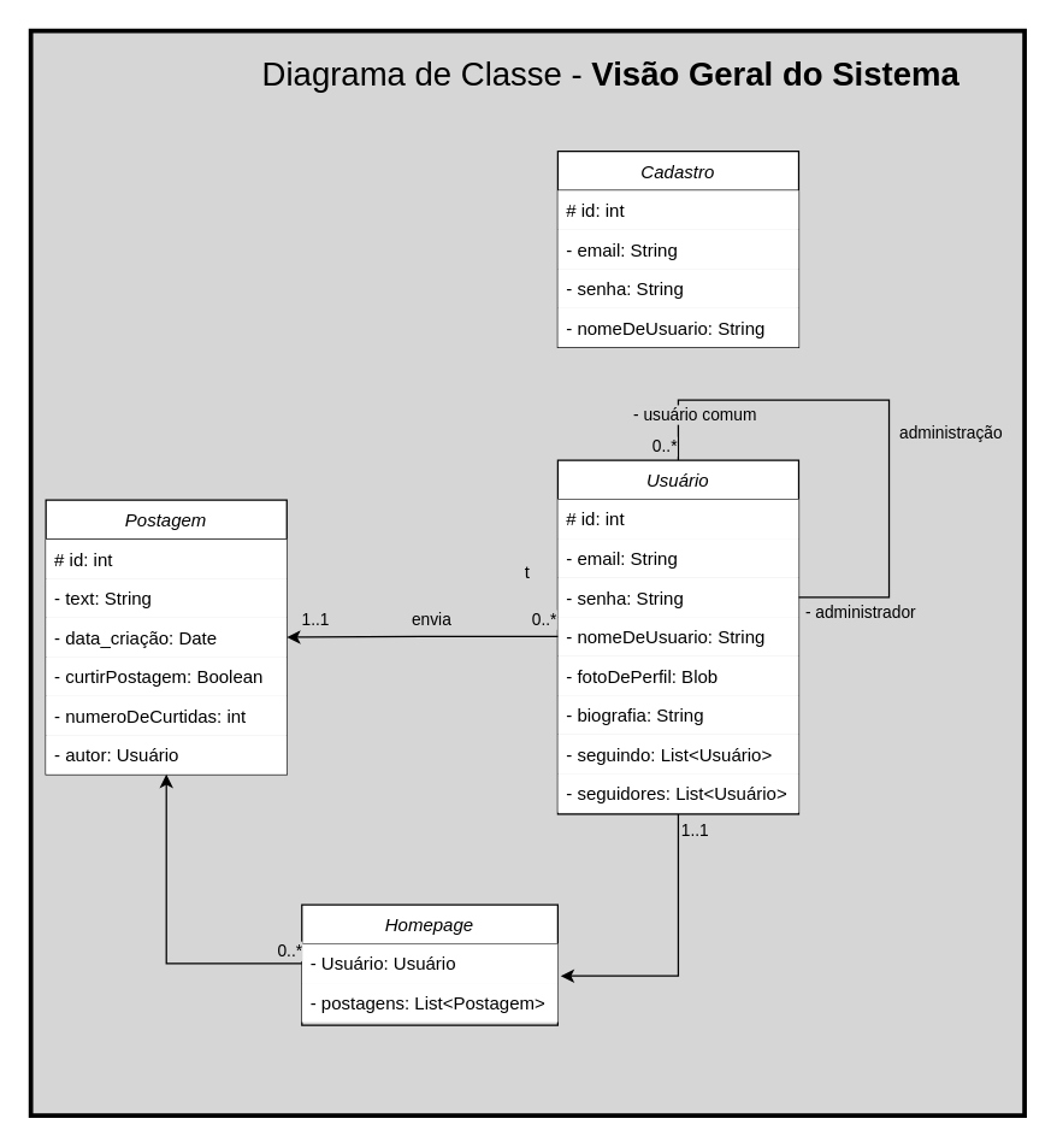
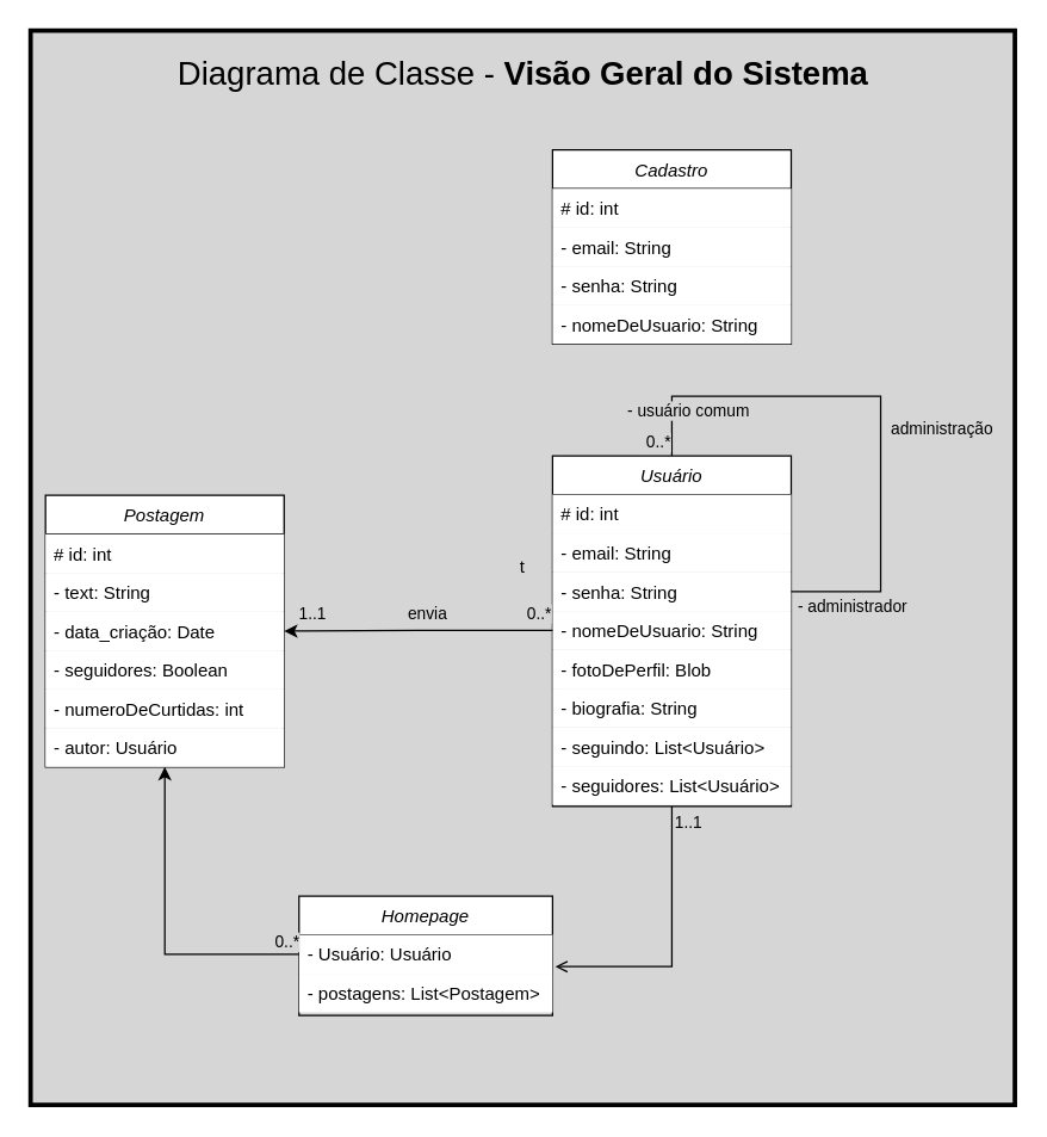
  <mxCell id="0" />
  <mxCell id="1" parent="0" />
  <mxCell id="2" value="t" style="rounded=0;whiteSpace=wrap;html=1;font-weight:bold;strokeWidth=3;perimeterSpacing=0;fillColor=#D6D6D6;fillStyle=solid;" vertex="1" parent="1"><mxGeometry x="20" y="20" width="660" height="720" as="geometry" /></mxCell>
  <mxCell id="3" value="Usuário" style="swimlane;fontStyle=2;align=center;verticalAlign=top;childLayout=stackLayout;horizontal=1;startSize=26;horizontalStack=0;resizeParent=1;resizeLast=0;collapsible=1;marginBottom=0;rounded=0;shadow=0;strokeWidth=1;" parent="1" vertex="1"><mxGeometry x="370" y="305" width="160" height="235" as="geometry"><mxRectangle x="220" y="560" width="160" height="26" as="alternateBounds" /></mxGeometry></mxCell>
  <mxCell id="4" value="# id: int" style="text;align=left;verticalAlign=top;spacingLeft=4;spacingRight=4;overflow=hidden;rotatable=0;points=[[0,0.5],[1,0.5]];portConstraint=eastwest;fillColor=default;" parent="3" vertex="1"><mxGeometry y="26" width="160" height="26" as="geometry" /></mxCell>
  <mxCell id="5" value="- email: String" style="text;align=left;verticalAlign=top;spacingLeft=4;spacingRight=4;overflow=hidden;rotatable=0;points=[[0,0.5],[1,0.5]];portConstraint=eastwest;rounded=0;shadow=0;html=0;fillColor=default;" parent="3" vertex="1"><mxGeometry y="52" width="160" height="26" as="geometry" /></mxCell>
  <mxCell id="6" value="- senha: String" style="text;align=left;verticalAlign=top;spacingLeft=4;spacingRight=4;overflow=hidden;rotatable=0;points=[[0,0.5],[1,0.5]];portConstraint=eastwest;rounded=0;shadow=0;html=0;fillColor=default;" parent="3" vertex="1"><mxGeometry y="78" width="160" height="26" as="geometry" /></mxCell>
  <mxCell id="7" value="" style="endArrow=none;html=1;rounded=0;exitX=1;exitY=0.5;exitDx=0;exitDy=0;entryX=0.5;entryY=0;entryDx=0;entryDy=0;" parent="3" source="6" target="3" edge="1"><mxGeometry width="50" height="50" relative="1" as="geometry"><mxPoint x="190" y="100" as="sourcePoint" /><mxPoint x="240" y="50" as="targetPoint" /><Array as="points"><mxPoint x="220" y="91" /><mxPoint x="220" y="-40" /><mxPoint x="80" y="-40" /></Array></mxGeometry></mxCell>
  <mxCell id="8" value="administração" style="edgeLabel;html=1;align=center;verticalAlign=middle;resizable=0;points=[];labelBackgroundColor=#d6d6d6;" parent="7" vertex="1" connectable="0"><mxGeometry x="-0.162" relative="1" as="geometry"><mxPoint x="40" y="-15" as="offset" /></mxGeometry></mxCell>
  <mxCell id="9" value="- administrador" style="edgeLabel;html=1;align=center;verticalAlign=middle;resizable=0;points=[];labelBackgroundColor=#d6d6d6;" parent="7" vertex="1" connectable="0"><mxGeometry x="-0.923" relative="1" as="geometry"><mxPoint x="26" y="9" as="offset" /></mxGeometry></mxCell>
  <mxCell id="10" value="- usuário comum" style="edgeLabel;html=1;align=center;verticalAlign=middle;resizable=0;points=[];labelBackgroundColor=#d6d6d6;" parent="7" vertex="1" connectable="0"><mxGeometry x="0.873" y="-1" relative="1" as="geometry"><mxPoint x="11" y="-7" as="offset" /></mxGeometry></mxCell>
  <mxCell id="11" value="0..*" style="edgeLabel;html=1;align=center;verticalAlign=middle;resizable=0;points=[];labelBackgroundColor=#d6d6d6;" parent="7" vertex="1" connectable="0"><mxGeometry x="0.945" y="1" relative="1" as="geometry"><mxPoint x="-11" as="offset" /></mxGeometry></mxCell>
  <mxCell id="12" value="- nomeDeUsuario: String" style="text;align=left;verticalAlign=top;spacingLeft=4;spacingRight=4;overflow=hidden;rotatable=0;points=[[0,0.5],[1,0.5]];portConstraint=eastwest;rounded=0;shadow=0;html=0;fillColor=default;" parent="3" vertex="1"><mxGeometry y="104" width="160" height="26" as="geometry" /></mxCell>
  <mxCell id="13" value="- fotoDePerfil: Blob" style="text;align=left;verticalAlign=top;spacingLeft=4;spacingRight=4;overflow=hidden;rotatable=0;points=[[0,0.5],[1,0.5]];portConstraint=eastwest;rounded=0;shadow=0;html=0;fillColor=default;" parent="3" vertex="1"><mxGeometry y="130" width="160" height="26" as="geometry" /></mxCell>
  <mxCell id="14" value="- biografia: String" style="text;align=left;verticalAlign=top;spacingLeft=4;spacingRight=4;overflow=hidden;rotatable=0;points=[[0,0.5],[1,0.5]];portConstraint=eastwest;rounded=0;shadow=0;html=0;fillColor=default;" parent="3" vertex="1"><mxGeometry y="156" width="160" height="26" as="geometry" /></mxCell>
  <mxCell id="15" value="- seguindo: List&lt;Usuário&gt;" style="text;align=left;verticalAlign=top;spacingLeft=4;spacingRight=4;overflow=hidden;rotatable=0;points=[[0,0.5],[1,0.5]];portConstraint=eastwest;rounded=0;shadow=0;html=0;fillColor=default;" parent="3" vertex="1"><mxGeometry y="182" width="160" height="26" as="geometry" /></mxCell>
  <mxCell id="16" value="Postagem" style="swimlane;fontStyle=2;align=center;verticalAlign=top;childLayout=stackLayout;horizontal=1;startSize=26;horizontalStack=0;resizeParent=1;resizeLast=0;collapsible=1;marginBottom=0;rounded=0;shadow=0;strokeWidth=1;fillColor=default;" parent="1" vertex="1"><mxGeometry x="30" y="331.5" width="160" height="182" as="geometry"><mxRectangle x="220" y="560" width="160" height="26" as="alternateBounds" /></mxGeometry></mxCell>
  <mxCell id="17" value="# id: int" style="text;align=left;verticalAlign=top;spacingLeft=4;spacingRight=4;overflow=hidden;rotatable=0;points=[[0,0.5],[1,0.5]];portConstraint=eastwest;fillColor=default;strokeWidth=1;perimeterSpacing=0;" parent="16" vertex="1"><mxGeometry y="26" width="160" height="26" as="geometry" /></mxCell>
  <mxCell id="18" value="- text: String" style="text;align=left;verticalAlign=top;spacingLeft=4;spacingRight=4;overflow=hidden;rotatable=0;points=[[0,0.5],[1,0.5]];portConstraint=eastwest;rounded=0;shadow=0;html=0;fillColor=default;" parent="16" vertex="1"><mxGeometry y="52" width="160" height="26" as="geometry" /></mxCell>
  <mxCell id="19" value="- data_criação: Date" style="text;align=left;verticalAlign=top;spacingLeft=4;spacingRight=4;overflow=hidden;rotatable=0;points=[[0,0.5],[1,0.5]];portConstraint=eastwest;rounded=0;shadow=0;html=0;fillColor=default;" parent="16" vertex="1"><mxGeometry y="78" width="160" height="26" as="geometry" /></mxCell>
- <mxCell id="20" value="- curtirPostagem: Boolean" style="text;align=left;verticalAlign=top;spacingLeft=4;spacingRight=4;overflow=hidden;rotatable=0;points=[[0,0.5],[1,0.5]];portConstraint=eastwest;rounded=0;shadow=0;html=0;fillColor=default;" parent="16" vertex="1"><mxGeometry y="104" width="160" height="26" as="geometry" /></mxCell>
+ <mxCell id="20" value="- seguidores: Boolean" style="text;align=left;verticalAlign=top;spacingLeft=4;spacingRight=4;overflow=hidden;rotatable=0;points=[[0,0.5],[1,0.5]];portConstraint=eastwest;rounded=0;shadow=0;html=0;fillColor=default;" parent="16" vertex="1"><mxGeometry y="104" width="160" height="26" as="geometry" /></mxCell>
  <mxCell id="21" value="- numeroDeCurtidas: int" style="text;align=left;verticalAlign=top;spacingLeft=4;spacingRight=4;overflow=hidden;rotatable=0;points=[[0,0.5],[1,0.5]];portConstraint=eastwest;rounded=0;shadow=0;html=0;fillColor=default;" parent="16" vertex="1"><mxGeometry y="130" width="160" height="26" as="geometry" /></mxCell>
  <mxCell id="22" value="- autor: Usuário" style="text;align=left;verticalAlign=top;spacingLeft=4;spacingRight=4;overflow=hidden;rotatable=0;points=[[0,0.5],[1,0.5]];portConstraint=eastwest;rounded=0;shadow=0;html=0;fillColor=default;" parent="16" vertex="1"><mxGeometry y="156" width="160" height="26" as="geometry" /></mxCell>
  <mxCell id="23" value="Cadastro" style="swimlane;fontStyle=2;align=center;verticalAlign=top;childLayout=stackLayout;horizontal=1;startSize=26;horizontalStack=0;resizeParent=1;resizeLast=0;collapsible=1;marginBottom=0;rounded=0;shadow=0;strokeWidth=1;" parent="1" vertex="1"><mxGeometry x="370" y="100" width="160" height="130" as="geometry"><mxRectangle x="220" y="560" width="160" height="26" as="alternateBounds" /></mxGeometry></mxCell>
  <mxCell id="24" value="# id: int" style="text;align=left;verticalAlign=top;spacingLeft=4;spacingRight=4;overflow=hidden;rotatable=0;points=[[0,0.5],[1,0.5]];portConstraint=eastwest;fillColor=default;" parent="23" vertex="1"><mxGeometry y="26" width="160" height="26" as="geometry" /></mxCell>
  <mxCell id="25" value="- email: String" style="text;align=left;verticalAlign=top;spacingLeft=4;spacingRight=4;overflow=hidden;rotatable=0;points=[[0,0.5],[1,0.5]];portConstraint=eastwest;rounded=0;shadow=0;html=0;fillColor=default;" parent="23" vertex="1"><mxGeometry y="52" width="160" height="26" as="geometry" /></mxCell>
  <mxCell id="26" value="- senha: String" style="text;align=left;verticalAlign=top;spacingLeft=4;spacingRight=4;overflow=hidden;rotatable=0;points=[[0,0.5],[1,0.5]];portConstraint=eastwest;rounded=0;shadow=0;html=0;fillColor=default;" parent="23" vertex="1"><mxGeometry y="78" width="160" height="26" as="geometry" /></mxCell>
  <mxCell id="27" value="- nomeDeUsuario: String" style="text;align=left;verticalAlign=top;spacingLeft=4;spacingRight=4;overflow=hidden;rotatable=0;points=[[0,0.5],[1,0.5]];portConstraint=eastwest;rounded=0;shadow=0;html=0;fillColor=default;" parent="23" vertex="1"><mxGeometry y="104" width="160" height="26" as="geometry" /></mxCell>
  <mxCell id="28" value="- seguidores: List&lt;Usuário&gt;" style="text;align=left;verticalAlign=top;spacingLeft=4;spacingRight=4;overflow=hidden;rotatable=0;points=[[0,0.5],[1,0.5]];portConstraint=eastwest;rounded=0;shadow=0;html=0;fillColor=default;" parent="1" vertex="1"><mxGeometry x="370" y="513" width="160" height="26" as="geometry" /></mxCell>
  <mxCell id="29" value="Homepage" style="swimlane;fontStyle=2;align=center;verticalAlign=top;childLayout=stackLayout;horizontal=1;startSize=26;horizontalStack=0;resizeParent=1;resizeLast=0;collapsible=1;marginBottom=0;rounded=0;shadow=0;strokeWidth=1;" parent="1" vertex="1"><mxGeometry x="200" y="600" width="170" height="80" as="geometry"><mxRectangle x="220" y="560" width="160" height="26" as="alternateBounds" /></mxGeometry></mxCell>
  <mxCell id="30" value="- Usuário: Usuário" style="text;align=left;verticalAlign=top;spacingLeft=4;spacingRight=4;overflow=hidden;rotatable=0;points=[[0,0.5],[1,0.5]];portConstraint=eastwest;fillColor=default;" parent="29" vertex="1"><mxGeometry y="26" width="170" height="26" as="geometry" /></mxCell>
  <mxCell id="31" value="- postagens: List&lt;Postagem&gt;" style="text;align=left;verticalAlign=top;spacingLeft=4;spacingRight=4;overflow=hidden;rotatable=0;points=[[0,0.5],[1,0.5]];portConstraint=eastwest;fillColor=default;" parent="29" vertex="1"><mxGeometry y="52" width="170" height="26" as="geometry" /></mxCell>
- <mxCell id="32" style="edgeStyle=orthogonalEdgeStyle;rounded=0;orthogonalLoop=1;jettySize=auto;html=1;entryX=1.011;entryY=0.82;entryDx=0;entryDy=0;entryPerimeter=0;" edge="1" parent="1" source="3" target="30"><mxGeometry relative="1" as="geometry" /></mxCell>
+ <mxCell id="32" style="edgeStyle=orthogonalEdgeStyle;rounded=0;orthogonalLoop=1;jettySize=auto;html=1;entryX=1.011;entryY=0.82;entryDx=0;entryDy=0;entryPerimeter=0;endArrow=open;" edge="1" parent="1" source="3" target="30"><mxGeometry relative="1" as="geometry" /></mxCell>
  <mxCell id="33" value="1..1" style="edgeLabel;html=1;align=center;verticalAlign=middle;resizable=0;points=[];labelBackgroundColor=#d6d6d6;" vertex="1" connectable="0" parent="32"><mxGeometry x="-0.694" relative="1" as="geometry"><mxPoint x="10" y="-18" as="offset" /></mxGeometry></mxCell>
  <mxCell id="34" style="edgeStyle=orthogonalEdgeStyle;rounded=0;orthogonalLoop=1;jettySize=auto;html=1;entryX=0.5;entryY=1;entryDx=0;entryDy=0;" edge="1" parent="1" source="30" target="16"><mxGeometry relative="1" as="geometry" /></mxCell>
  <mxCell id="35" value="0..*" style="edgeLabel;html=1;align=center;verticalAlign=middle;resizable=0;points=[];labelBackgroundColor=#d6d6d6;" vertex="1" connectable="0" parent="34"><mxGeometry x="-0.866" relative="1" as="geometry"><mxPoint x="5" y="-9" as="offset" /></mxGeometry></mxCell>
  <mxCell id="36" style="edgeStyle=orthogonalEdgeStyle;rounded=0;orthogonalLoop=1;jettySize=auto;html=1;exitX=0;exitY=0.5;exitDx=0;exitDy=0;entryX=1;entryY=0.5;entryDx=0;entryDy=0;" edge="1" parent="1" source="12" target="16"><mxGeometry relative="1" as="geometry" /></mxCell>
  <mxCell id="37" value="envia" style="edgeLabel;html=1;align=center;verticalAlign=middle;resizable=0;points=[];labelBackgroundColor=#d6d6d6;" vertex="1" connectable="0" parent="36"><mxGeometry x="-0.027" relative="1" as="geometry"><mxPoint x="3" y="-12" as="offset" /></mxGeometry></mxCell>
  <mxCell id="38" value="0..*" style="edgeLabel;html=1;align=center;verticalAlign=middle;resizable=0;points=[];labelBackgroundColor=#d6d6d6;" vertex="1" connectable="0" parent="36"><mxGeometry x="-0.853" y="1" relative="1" as="geometry"><mxPoint x="3" y="-13" as="offset" /></mxGeometry></mxCell>
  <mxCell id="39" value="1..1" style="edgeLabel;html=1;align=center;verticalAlign=middle;resizable=0;points=[];labelBackgroundColor=#d6d6d6;" vertex="1" connectable="0" parent="36"><mxGeometry x="0.796" y="2" relative="1" as="geometry"><mxPoint y="-14" as="offset" /></mxGeometry></mxCell>
- <mxCell id="40" value="&lt;font style=&quot;font-size: 22px;&quot;&gt;Diagrama de Classe - &lt;b&gt;Visão Geral do Sistema&lt;br&gt;&lt;/b&gt;&lt;/font&gt;" style="text;html=1;align=center;verticalAlign=middle;resizable=0;points=[];autosize=1;strokeColor=none;fillColor=none;" vertex="1" parent="1"><mxGeometry x="160" y="30" width="490" height="40" as="geometry" /></mxCell>
+ <mxCell id="40" value="&lt;font style=&quot;font-size: 22px;&quot;&gt;Diagrama de Classe - &lt;b&gt;Visão Geral do Sistema&lt;br&gt;&lt;/b&gt;&lt;/font&gt;" style="text;html=1;align=center;verticalAlign=middle;resizable=0;points=[];autosize=1;strokeColor=none;fillColor=none;" vertex="1" parent="1"><mxGeometry x="105" y="30" width="490" height="40" as="geometry" /></mxCell>
